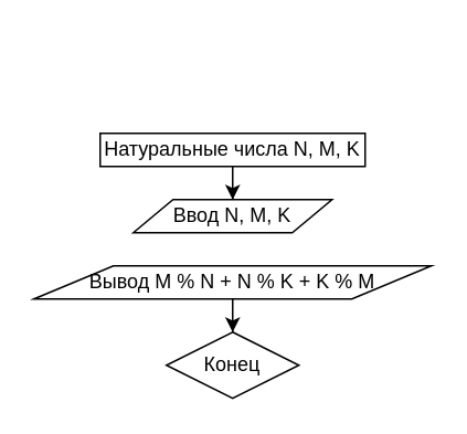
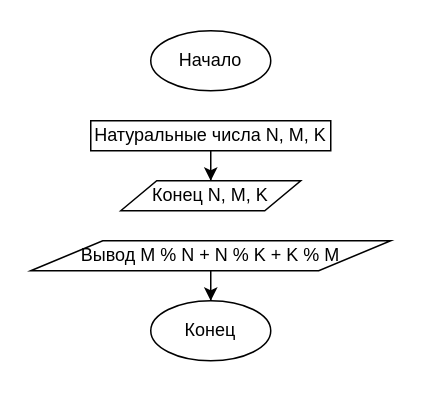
  <mxCell id="0" />
  <mxCell id="1" parent="0" />
+ <mxCell id="2" value="Начало" style="ellipse;whiteSpace=wrap;html=1;" vertex="1" parent="1"><mxGeometry x="100" y="20" width="80" height="40" as="geometry" /></mxCell>
  <mxCell id="3" style="edgeStyle=orthogonalEdgeStyle;rounded=0;orthogonalLoop=1;jettySize=auto;html=1;entryX=0.5;entryY=0;entryDx=0;entryDy=0;" edge="1" parent="1" source="4" target="5"><mxGeometry relative="1" as="geometry" /></mxCell>
  <mxCell id="4" value="Вывод M % N + N % K + K % M" style="shape=parallelogram;perimeter=parallelogramPerimeter;whiteSpace=wrap;html=1;" vertex="1" parent="1"><mxGeometry x="20" y="160" width="240" height="20" as="geometry" /></mxCell>
- <mxCell id="5" value="Конец" style="rhombus;whiteSpace=wrap;html=1;" vertex="1" parent="1"><mxGeometry x="100" y="200" width="80" height="40" as="geometry" /></mxCell>
+ <mxCell id="5" value="Конец" style="ellipse;whiteSpace=wrap;html=1;" vertex="1" parent="1"><mxGeometry x="100" y="200" width="80" height="40" as="geometry" /></mxCell>
  <mxCell id="6" style="edgeStyle=orthogonalEdgeStyle;rounded=0;orthogonalLoop=1;jettySize=auto;html=1;" edge="1" parent="1" source="7" target="8"><mxGeometry relative="1" as="geometry" /></mxCell>
  <mxCell id="7" value="Натуральные числа&amp;nbsp;N, M, K" style="rounded=0;whiteSpace=wrap;html=1;" vertex="1" parent="1"><mxGeometry x="60" y="80" width="160" height="20" as="geometry" /></mxCell>
- <mxCell id="8" value="Ввод&amp;nbsp;N, M, K" style="shape=parallelogram;perimeter=parallelogramPerimeter;whiteSpace=wrap;html=1;" vertex="1" parent="1"><mxGeometry x="80" y="120" width="120" height="20" as="geometry" /></mxCell>
+ <mxCell id="8" value="Конец&amp;nbsp;N, M, K" style="shape=parallelogram;perimeter=parallelogramPerimeter;whiteSpace=wrap;html=1;" vertex="1" parent="1"><mxGeometry x="80" y="120" width="120" height="20" as="geometry" /></mxCell>
